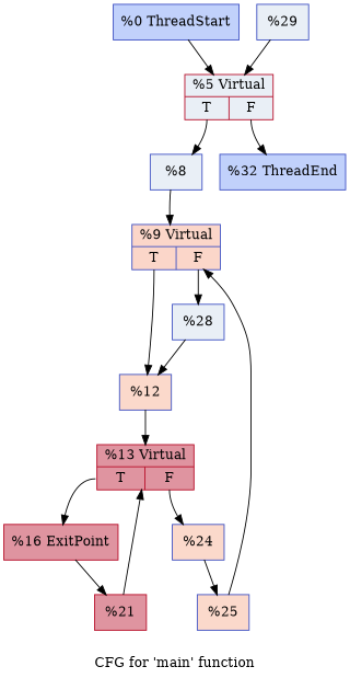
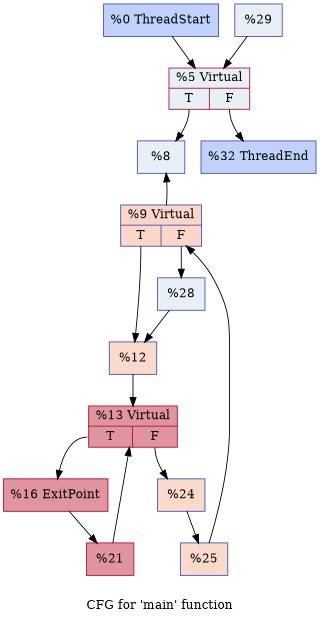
  digraph {
    label="CFG for 'main' function"
    node [color="#3d50c3ff" fillcolor="#cedaeb70" shape=record style=filled]
    n1 [fillcolor="#7396f570" label="{%0 ThreadStart}"]
    n2 [color="#b70d28ff" label="{%5 Virtual|{<s0>T|<s1>F}}"]
    n3 [label="{%8 }"]
    n4 [fillcolor="#7396f570" label="{%32 ThreadEnd}"]
    n5 [fillcolor="#f6a38570" label="{%9 Virtual|{<s0>T|<s1>F}}"]
    n6 [fillcolor="#f7a88970" label="{%12 }"]
    n7 [label="{%28 }"]
    n8 [color="#b70d28ff" fillcolor="#b70d2870" label="{%13 Virtual|{<s0>T|<s1>F}}"]
    n9 [color="#b70d28ff" fillcolor="#b70d2870" label="{%16 ExitPoint}"]
    n10 [fillcolor="#f7a88970" label="{%24 }"]
    n11 [label="{%29 }"]
    n12 [color="#b70d28ff" fillcolor="#b70d2870" label="{%21 }"]
    n13 [fillcolor="#f7a88970" label="{%25 }"]
    n1 -> n2
    n2 -> n3 [tailport=s0]
    n2 -> n4 [tailport=s1]
-   n3 -> n5
+   n5 -> n3
    n5 -> n6 [tailport=s0]
    n5 -> n7 [tailport=s1]
    n6 -> n8
    n7 -> n6
    n8 -> n9 [tailport=s0]
    n8 -> n10 [tailport=s1]
    n9 -> n12
    n10 -> n13
    n11 -> n2
    n12 -> n8
    n13 -> n5
  }
